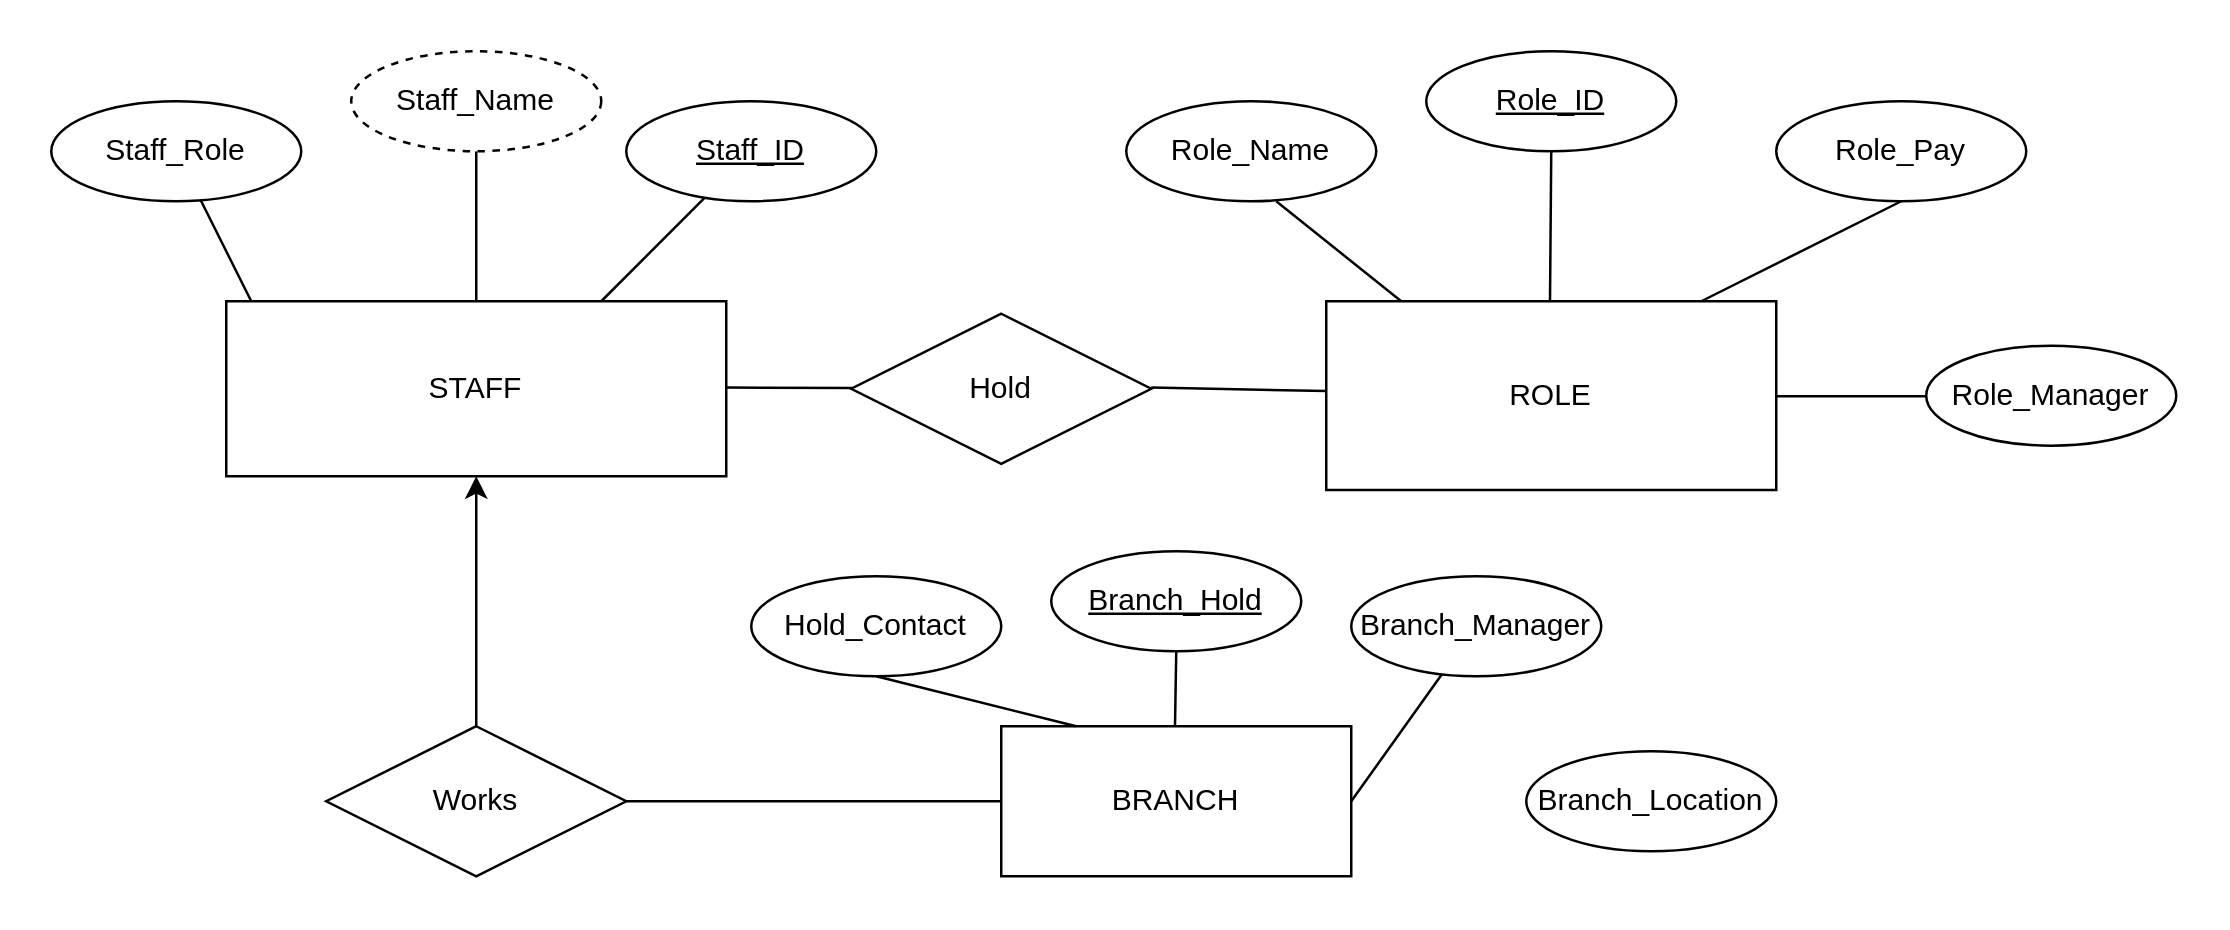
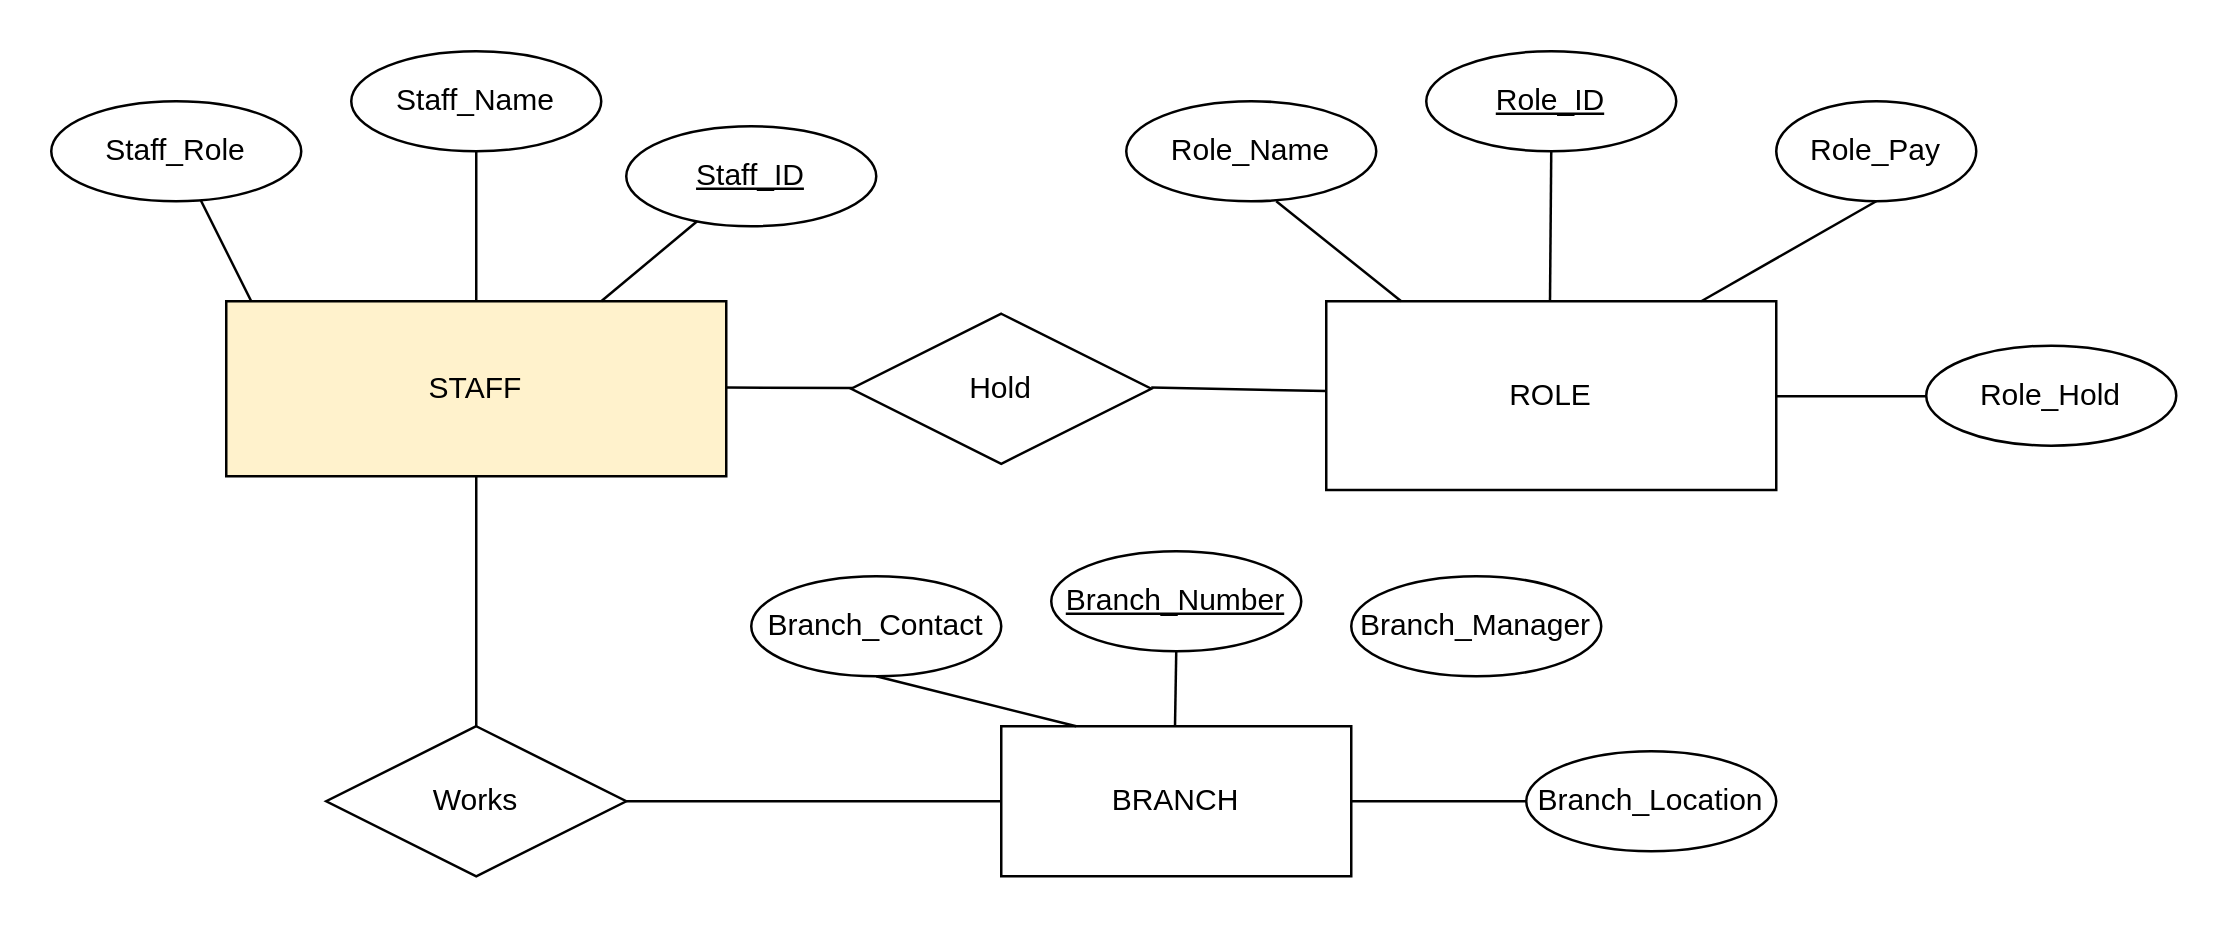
  <mxCell id="0" />
  <mxCell id="1" parent="0" />
- <mxCell id="2" value="STAFF" style="whiteSpace=wrap;html=1;align=center;labelBackgroundColor=none;" vertex="1" parent="1"><mxGeometry x="90" y="120" width="200" height="70" as="geometry" /></mxCell>
+ <mxCell id="2" value="STAFF" style="whiteSpace=wrap;html=1;align=center;labelBackgroundColor=none;fillColor=#fff2cc;" vertex="1" parent="1"><mxGeometry x="90" y="120" width="200" height="70" as="geometry" /></mxCell>
  <mxCell id="3" value="" style="endArrow=none;html=1;rounded=0;labelBackgroundColor=none;fontColor=default;" edge="1" parent="1" target="4"><mxGeometry width="50" height="50" relative="1" as="geometry"><mxPoint x="240" y="120" as="sourcePoint" /><mxPoint x="300" y="60" as="targetPoint" /></mxGeometry></mxCell>
- <mxCell id="4" value="Staff_ID" style="ellipse;whiteSpace=wrap;html=1;align=center;fontStyle=4;labelBackgroundColor=none;" vertex="1" parent="1"><mxGeometry x="250" y="40" width="100" height="40" as="geometry" /></mxCell>
+ <mxCell id="4" value="Staff_ID" style="ellipse;whiteSpace=wrap;html=1;align=center;fontStyle=4;labelBackgroundColor=none;" vertex="1" parent="1"><mxGeometry x="250" y="50" width="100" height="40" as="geometry" /></mxCell>
  <mxCell id="5" value="" style="endArrow=none;html=1;rounded=0;labelBackgroundColor=none;fontColor=default;" edge="1" parent="1" target="6"><mxGeometry width="50" height="50" relative="1" as="geometry"><mxPoint x="190" y="120" as="sourcePoint" /><mxPoint x="190" y="40" as="targetPoint" /></mxGeometry></mxCell>
- <mxCell id="6" value="Staff_Name" style="ellipse;whiteSpace=wrap;html=1;align=center;labelBackgroundColor=none;dashed=1;" vertex="1" parent="1"><mxGeometry x="140" y="20" width="100" height="40" as="geometry" /></mxCell>
+ <mxCell id="6" value="Staff_Name" style="ellipse;whiteSpace=wrap;html=1;align=center;labelBackgroundColor=none;" vertex="1" parent="1"><mxGeometry x="140" y="20" width="100" height="40" as="geometry" /></mxCell>
  <mxCell id="7" value="" style="endArrow=none;html=1;rounded=0;" edge="1" parent="1" target="8"><mxGeometry width="50" height="50" relative="1" as="geometry"><mxPoint x="100" y="120" as="sourcePoint" /><mxPoint x="70" y="60" as="targetPoint" /></mxGeometry></mxCell>
  <mxCell id="8" value="Staff_Role" style="ellipse;whiteSpace=wrap;html=1;align=center;" vertex="1" parent="1"><mxGeometry x="20" y="40" width="100" height="40" as="geometry" /></mxCell>
  <mxCell id="9" value="" style="endArrow=none;html=1;rounded=0;" edge="1" parent="1" target="10"><mxGeometry relative="1" as="geometry"><mxPoint x="290" y="154.5" as="sourcePoint" /><mxPoint x="400" y="155" as="targetPoint" /></mxGeometry></mxCell>
  <mxCell id="10" value="Hold" style="shape=rhombus;perimeter=rhombusPerimeter;whiteSpace=wrap;html=1;align=center;" vertex="1" parent="1"><mxGeometry x="340" y="125" width="120" height="60" as="geometry" /></mxCell>
  <mxCell id="11" value="" style="endArrow=none;html=1;rounded=0;" edge="1" parent="1" target="12"><mxGeometry relative="1" as="geometry"><mxPoint x="460" y="154.5" as="sourcePoint" /><mxPoint x="620" y="154.5" as="targetPoint" /></mxGeometry></mxCell>
  <mxCell id="12" value="ROLE" style="whiteSpace=wrap;html=1;align=center;" vertex="1" parent="1"><mxGeometry x="530" y="120" width="180" height="75.5" as="geometry" /></mxCell>
  <mxCell id="13" value="Role_ID" style="ellipse;whiteSpace=wrap;html=1;align=center;fontStyle=4;" vertex="1" parent="1"><mxGeometry x="570" y="20" width="100" height="40" as="geometry" /></mxCell>
  <mxCell id="14" value="" style="endArrow=none;html=1;rounded=0;" edge="1" parent="1"><mxGeometry relative="1" as="geometry"><mxPoint x="620" y="60" as="sourcePoint" /><mxPoint x="619.5" y="120" as="targetPoint" /></mxGeometry></mxCell>
  <mxCell id="15" value="Role_Name" style="ellipse;whiteSpace=wrap;html=1;align=center;" vertex="1" parent="1"><mxGeometry x="450" y="40" width="100" height="40" as="geometry" /></mxCell>
  <mxCell id="16" value="" style="endArrow=none;html=1;rounded=0;" edge="1" parent="1"><mxGeometry relative="1" as="geometry"><mxPoint x="510" y="80" as="sourcePoint" /><mxPoint x="560" y="120" as="targetPoint" /></mxGeometry></mxCell>
- <mxCell id="17" value="Role_Pay" style="ellipse;whiteSpace=wrap;html=1;align=center;" vertex="1" parent="1"><mxGeometry x="710" y="40" width="100" height="40" as="geometry" /></mxCell>
+ <mxCell id="17" value="Role_Pay" style="ellipse;whiteSpace=wrap;html=1;align=center;" vertex="1" parent="1"><mxGeometry x="710" y="40" width="80" height="40" as="geometry" /></mxCell>
  <mxCell id="18" value="" style="endArrow=none;html=1;rounded=0;entryX=0.5;entryY=1;entryDx=0;entryDy=0;" edge="1" parent="1" target="17"><mxGeometry relative="1" as="geometry"><mxPoint x="680" y="120" as="sourcePoint" /><mxPoint x="770" y="75" as="targetPoint" /></mxGeometry></mxCell>
- <mxCell id="19" value="Role_Manager" style="ellipse;whiteSpace=wrap;html=1;align=center;" vertex="1" parent="1"><mxGeometry x="770" y="137.75" width="100" height="40" as="geometry" /></mxCell>
+ <mxCell id="19" value="Role_Hold" style="ellipse;whiteSpace=wrap;html=1;align=center;" vertex="1" parent="1"><mxGeometry x="770" y="137.75" width="100" height="40" as="geometry" /></mxCell>
  <mxCell id="20" value="" style="endArrow=none;html=1;rounded=0;" edge="1" parent="1"><mxGeometry relative="1" as="geometry"><mxPoint x="770" y="158" as="sourcePoint" /><mxPoint x="710" y="158" as="targetPoint" /></mxGeometry></mxCell>
  <mxCell id="21" value="Works" style="shape=rhombus;perimeter=rhombusPerimeter;whiteSpace=wrap;html=1;align=center;" vertex="1" parent="1"><mxGeometry x="130" y="290" width="120" height="60" as="geometry" /></mxCell>
- <mxCell id="22" value="" style="endArrow=classic;html=1;rounded=0;exitX=0.5;exitY=0;exitDx=0;exitDy=0;entryX=0.5;entryY=1;entryDx=0;entryDy=0;" edge="1" parent="1" source="21" target="2"><mxGeometry relative="1" as="geometry"><mxPoint x="270" y="250" as="sourcePoint" /><mxPoint x="430" y="250" as="targetPoint" /></mxGeometry></mxCell>
+ <mxCell id="22" value="" style="endArrow=none;html=1;rounded=0;exitX=0.5;exitY=0;exitDx=0;exitDy=0;entryX=0.5;entryY=1;entryDx=0;entryDy=0;" edge="1" parent="1" source="21" target="2"><mxGeometry relative="1" as="geometry"><mxPoint x="270" y="250" as="sourcePoint" /><mxPoint x="430" y="250" as="targetPoint" /></mxGeometry></mxCell>
  <mxCell id="23" value="" style="line;strokeWidth=1;rotatable=0;dashed=0;labelPosition=right;align=left;verticalAlign=middle;spacingTop=0;spacingLeft=6;points=[];portConstraint=eastwest;" vertex="1" parent="1"><mxGeometry x="250" y="315" width="150" height="10" as="geometry" /></mxCell>
  <mxCell id="24" value="BRANCH" style="whiteSpace=wrap;html=1;align=center;" vertex="1" parent="1"><mxGeometry x="400" y="290" width="140" height="60" as="geometry" /></mxCell>
- <mxCell id="25" value="Branch_Hold" style="ellipse;whiteSpace=wrap;html=1;align=center;fontStyle=4;" vertex="1" parent="1"><mxGeometry x="420" y="220" width="100" height="40" as="geometry" /></mxCell>
+ <mxCell id="25" value="Branch_Number" style="ellipse;whiteSpace=wrap;html=1;align=center;fontStyle=4;" vertex="1" parent="1"><mxGeometry x="420" y="220" width="100" height="40" as="geometry" /></mxCell>
  <mxCell id="26" value="" style="endArrow=none;html=1;rounded=0;" edge="1" parent="1"><mxGeometry relative="1" as="geometry"><mxPoint x="470" y="260" as="sourcePoint" /><mxPoint x="469.5" y="290" as="targetPoint" /></mxGeometry></mxCell>
- <mxCell id="27" value="Hold_Contact" style="ellipse;whiteSpace=wrap;html=1;align=center;" vertex="1" parent="1"><mxGeometry x="300" y="230" width="100" height="40" as="geometry" /></mxCell>
+ <mxCell id="27" value="Branch_Contact" style="ellipse;whiteSpace=wrap;html=1;align=center;" vertex="1" parent="1"><mxGeometry x="300" y="230" width="100" height="40" as="geometry" /></mxCell>
  <mxCell id="28" value="Branch_Manager" style="ellipse;whiteSpace=wrap;html=1;align=center;" vertex="1" parent="1"><mxGeometry x="540" y="230" width="100" height="40" as="geometry" /></mxCell>
  <mxCell id="29" value="" style="endArrow=none;html=1;rounded=0;exitX=0.5;exitY=1;exitDx=0;exitDy=0;" edge="1" parent="1" source="27"><mxGeometry relative="1" as="geometry"><mxPoint x="270" y="250" as="sourcePoint" /><mxPoint x="430" y="290" as="targetPoint" /></mxGeometry></mxCell>
  <mxCell id="30" value="" style="endArrow=none;html=1;rounded=0;" edge="1" parent="1" source="32"><mxGeometry relative="1" as="geometry"><mxPoint x="540" y="315" as="sourcePoint" /><mxPoint x="670" y="315" as="targetPoint" /></mxGeometry></mxCell>
- <mxCell id="31" value="" style="endArrow=none;html=1;rounded=0;exitX=1;exitY=0.5;exitDx=0;exitDy=0;" edge="1" parent="1" source="24" target="28"><mxGeometry relative="1" as="geometry"><mxPoint x="540" y="315" as="sourcePoint" /><mxPoint x="670" y="315" as="targetPoint" /></mxGeometry></mxCell>
+ <mxCell id="31" value="" style="endArrow=none;html=1;rounded=0;exitX=1;exitY=0.5;exitDx=0;exitDy=0;" edge="1" parent="1" source="24" target="32"><mxGeometry relative="1" as="geometry"><mxPoint x="540" y="315" as="sourcePoint" /><mxPoint x="670" y="315" as="targetPoint" /></mxGeometry></mxCell>
  <mxCell id="32" value="Branch_Location" style="ellipse;whiteSpace=wrap;html=1;align=center;" vertex="1" parent="1"><mxGeometry x="610" y="300" width="100" height="40" as="geometry" /></mxCell>
